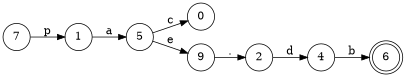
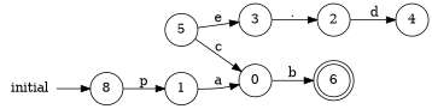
  digraph {
    rankdir=LR
    node [shape=circle]
    5
    0
-   3 [label=9]
+   3
    2
    1
    4
    6 [shape=doublecircle]
-   7
+   7 [label=8]
+   initial [shape=plaintext]
    5 -> 0 [label=c]
    5 -> 3 [label=e]
    3 -> 2 [label="."]
    2 -> 4 [label=d]
-   1 -> 5 [label=a]
-   4 -> 6 [label=b]
+   1 -> 0 [label=a]
+   0 -> 6 [label=b]
    7 -> 1 [label=p]
+   initial -> 7
  }
